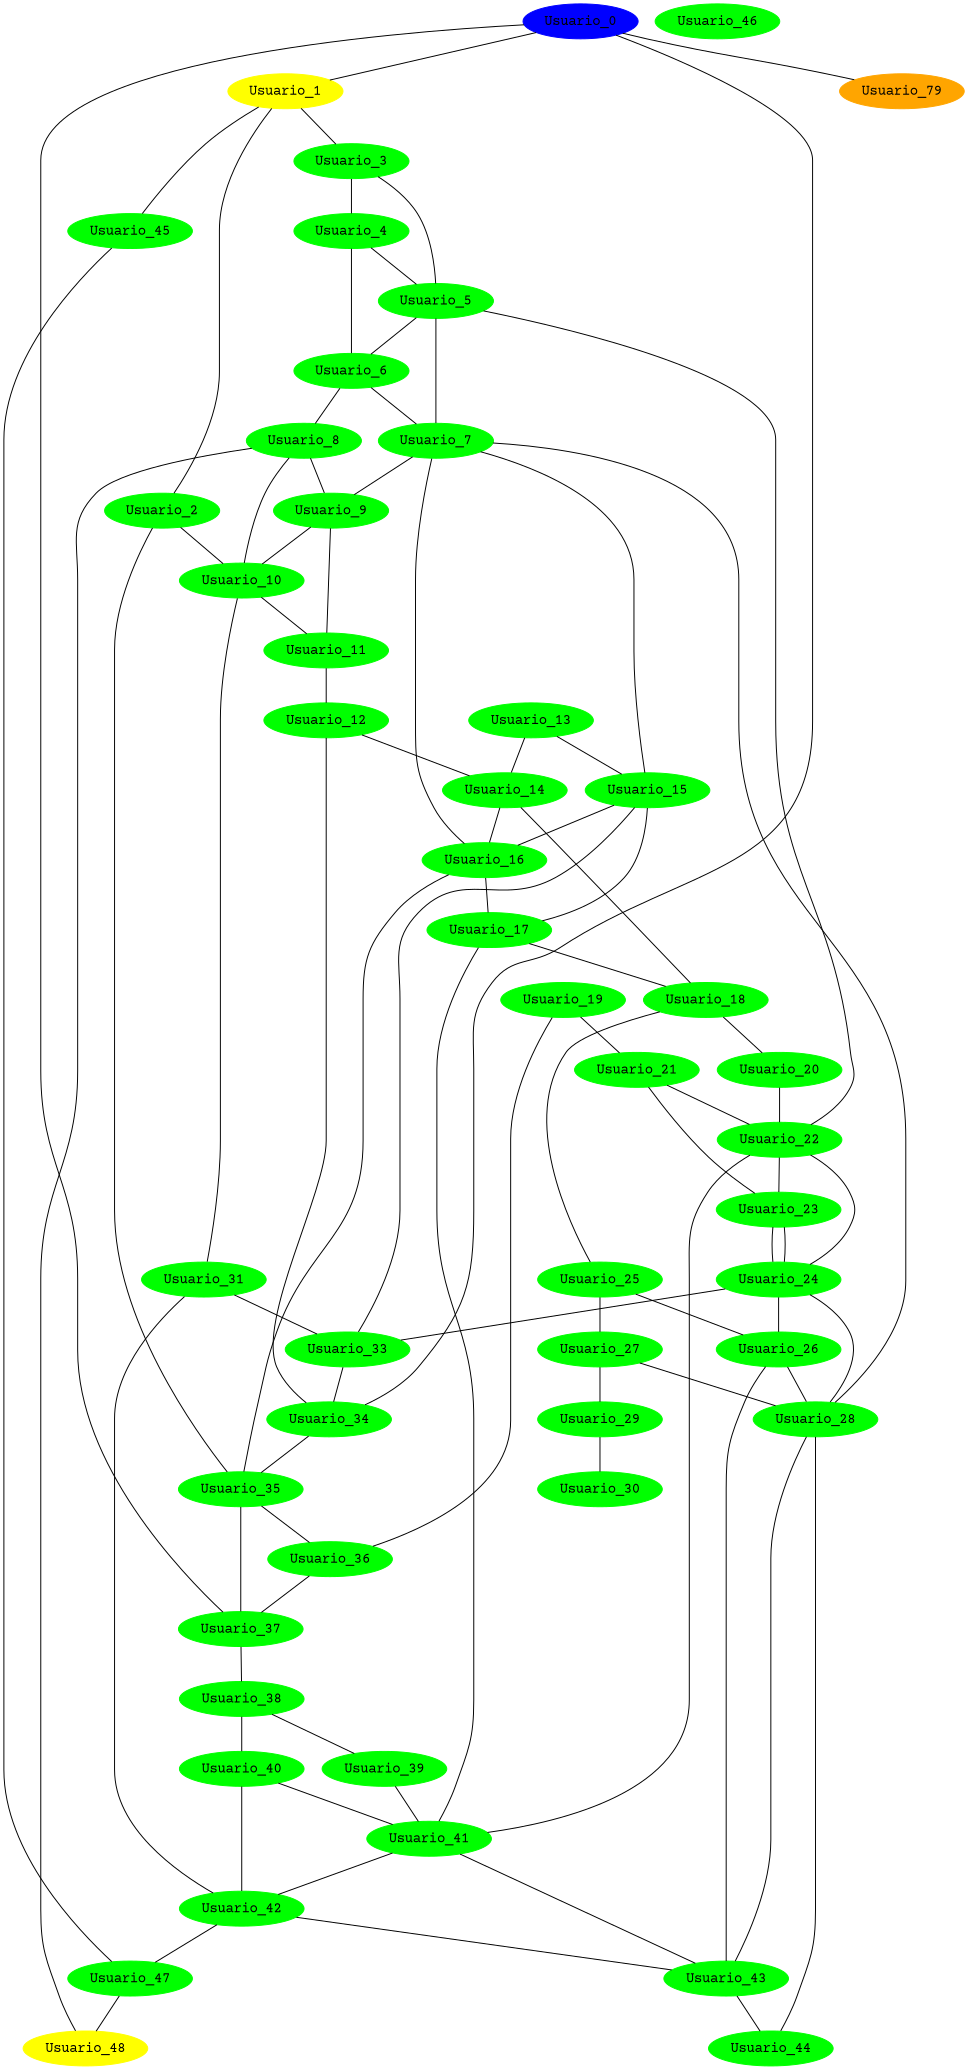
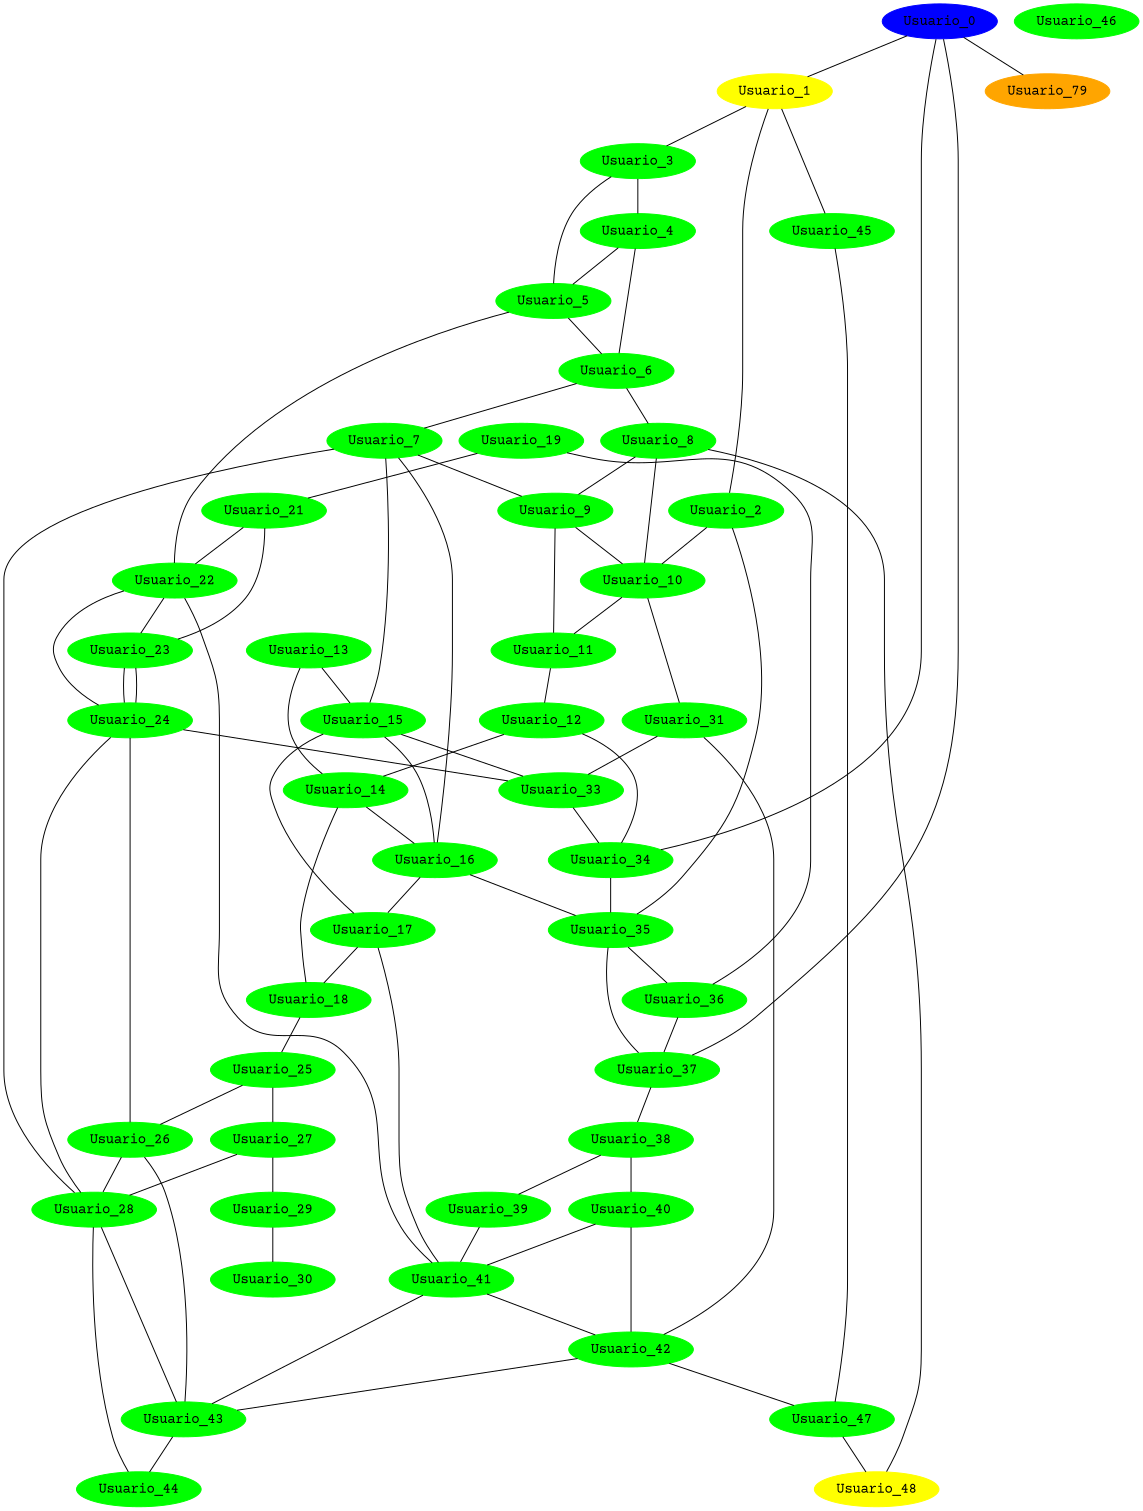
  graph {
    fontname="Courier Prime"
    node [color=green fontname="Courier Prime" style=filled]
    edge [fontname="Courier Prime"]
    n1 [color=blue label=Usuario_0]
    n2 [color=yellow label=Usuario_1]
    n3 [label=Usuario_34]
    n4 [label=Usuario_37]
    n5 [color=orange label=Usuario_79]
    n6 [label=Usuario_2]
    n7 [label=Usuario_3]
    n8 [label=Usuario_45]
    n9 [label=Usuario_35]
    n10 [label=Usuario_38]
    n11 [label=Usuario_10]
    n12 [label=Usuario_4]
    n13 [label=Usuario_5]
    n14 [label=Usuario_47]
    n15 [label=Usuario_11]
    n16 [label=Usuario_31]
    n17 [label=Usuario_36]
    n18 [label=Usuario_6]
    n19 [label=Usuario_7]
    n20 [label=Usuario_22]
    n21 [label=Usuario_8]
    n22 [label=Usuario_9]
    n23 [label=Usuario_15]
    n24 [label=Usuario_16]
    n25 [label=Usuario_28]
    n26 [label=Usuario_41]
    n27 [label=Usuario_23]
    n28 [label=Usuario_24]
    n29 [color=yellow label=Usuario_48]
    n30 [label=Usuario_17]
    n31 [label=Usuario_33]
    n32 [label=Usuario_43]
    n33 [label=Usuario_44]
    n34 [label=Usuario_12]
    n35 [label=Usuario_42]
    n36 [label=Usuario_14]
    n37 [label=Usuario_18]
    n38 [label=Usuario_13]
-   n39 [label=Usuario_20]
    n40 [label=Usuario_25]
    n41 [label=Usuario_26]
    n42 [label=Usuario_27]
    n43 [label=Usuario_19]
    n44 [label=Usuario_21]
    n45 [label=Usuario_29]
    n46 [label=Usuario_30]
    n47 [label=Usuario_39]
    n48 [label=Usuario_40]
    n49 [label=Usuario_46]
    n1 -- n2
    n1 -- n3
    n1 -- n4
    n1 -- n5
    n2 -- n6
    n2 -- n7
    n2 -- n8
    n3 -- n9
    n4 -- n10
    n6 -- n9
    n6 -- n11
    n7 -- n12
    n7 -- n13
    n8 -- n14
    n9 -- n4
    n9 -- n17
    n10 -- n47
    n10 -- n48
    n11 -- n15
    n11 -- n16
    n12 -- n13
    n12 -- n18
    n13 -- n18
-   n13 -- n19
    n13 -- n20
    n14 -- n29
    n15 -- n34
    n16 -- n31
    n16 -- n35
    n17 -- n4
    n18 -- n19
    n18 -- n21
    n19 -- n22
    n19 -- n23
    n19 -- n24
    n19 -- n25
    n20 -- n26
    n20 -- n27
    n20 -- n28
    n21 -- n11
    n21 -- n22
    n21 -- n29
    n22 -- n11
    n22 -- n15
    n23 -- n24
    n23 -- n30
    n23 -- n31
    n24 -- n9
    n24 -- n30
    n25 -- n32
    n25 -- n33
    n26 -- n32
    n26 -- n35
    n27 -- n28
    n27 -- n28
    n28 -- n25
    n28 -- n31
    n28 -- n41
    n30 -- n26
    n30 -- n37
    n31 -- n3
    n32 -- n33
    n34 -- n3
    n34 -- n36
    n35 -- n14
    n35 -- n32
    n36 -- n24
    n36 -- n37
-   n37 -- n39
    n37 -- n40
    n38 -- n23
    n38 -- n36
-   n39 -- n20
    n40 -- n41
    n40 -- n42
    n41 -- n25
    n41 -- n32
    n42 -- n25
    n42 -- n45
    n43 -- n17
    n43 -- n44
    n44 -- n20
    n44 -- n27
    n45 -- n46
    n47 -- n26
    n48 -- n26
    n48 -- n35
  }
